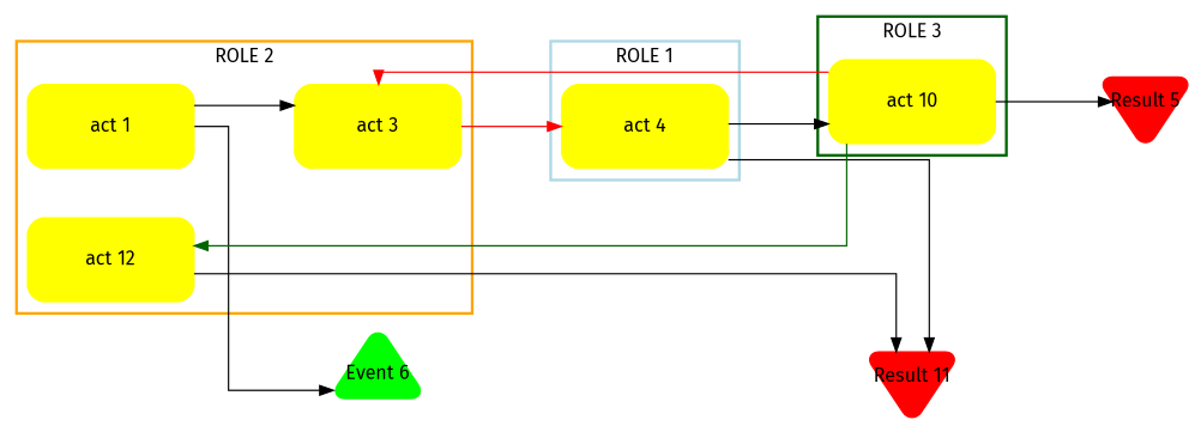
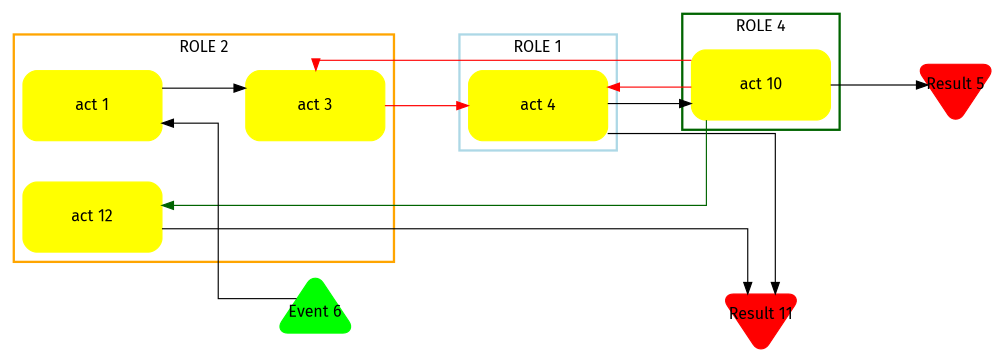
  digraph {
    fontname="Fira Sans"
    nodesep=0.5
    rankdir=LR
    splines=ortho
    node [color=yellow fixedsize=true fontname="Fira Sans" fontsize=14.0 shape=box style="rounded,filled"]
    edge [fontname="Fira Sans" minlen=2.0]
    n1 [height=0.84722 label="act 4" width=1.6806]
    n2 [height=0.84722 label="act 1" width=1.6806]
    n3 [height=0.84722 label="act 3" width=1.6806]
    n4 [height=0.84722 label="act 12" width=1.6806]
    n5 [height=0.84722 label="act 10" width=1.6806]
    n6 [color=red height=1.0 label="Result 11" shape=invtriangle width=1.0]
    n7 [color=red height=1.0 label="Result 5" shape=invtriangle width=1.0]
    n8 [color=green height=1.0 label="Event 6" shape=triangle width=1.0]
    subgraph cluster_1 {
      color=lightblue
      label="ROLE 1"
      style=bold
      n1
    }
    subgraph cluster_2 {
      color=orange
      label="ROLE 2"
      style=bold
      n2
      n3
      n4
    }
    subgraph cluster_3 {
      color=darkgreen
-     label="ROLE 3"
+     label="ROLE 4"
      style=bold
      n5
    }
    n1 -> n5
    n1 -> n6
    n2 -> n3
    n3 -> n1 [color=red]
    n4 -> n6
+   n5 -> n1 [color=red constraint=false minlen=1.0 style=filled]
    n5 -> n3 [color=red constraint=false minlen=1.0 style=filled]
    n5 -> n4 [color=darkgreen constraint=false minlen=1.0 style=filled]
    n5 -> n7
-   n2 -> n8
+   n8 -> n2
  }
